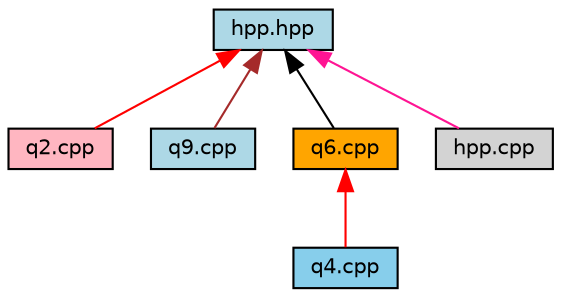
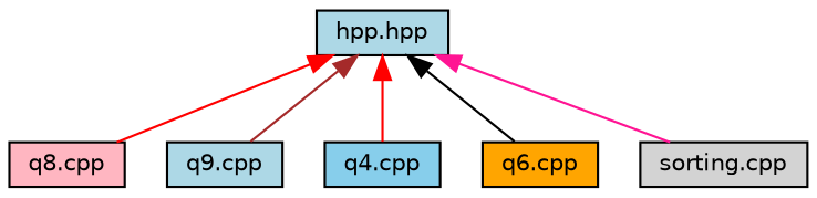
  digraph {
    node [color=black fillcolor=lightblue fontname=Helvetica fontsize=10 shape=record style=filled]
    edge [color=red dir=back fontname=Helvetica fontsize=10 labelfontname=Helvetica labelfontsize=10 style=solid]
    n1 [fontcolor=black height=0.2 label="hpp.hpp" width=0.4]
-   n2 [fillcolor=lightpink height=0.2 label="q2.cpp" width=0.4]
+   n2 [fillcolor=lightpink height=0.2 label="q8.cpp" width=0.4]
    n3 [height=0.2 label="q9.cpp" width=0.4]
    n4 [fillcolor=skyblue height=0.2 label="q4.cpp" width=0.4]
    n5 [fillcolor=orange height=0.2 label="q6.cpp" width=0.4]
-   n6 [fillcolor=lightgrey height=0.2 label="hpp.cpp" width=0.4]
+   n6 [fillcolor=lightgrey height=0.2 label="sorting.cpp" width=0.4]
    n1 -> n2
    n1 -> n3 [color=brown]
-   n5 -> n4
+   n1 -> n4
    n1 -> n5 [color=black]
    n1 -> n6 [color=deeppink]
  }
